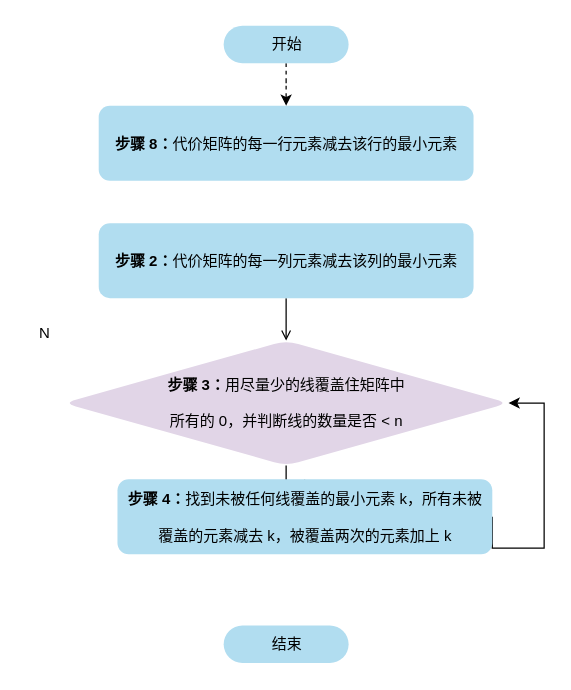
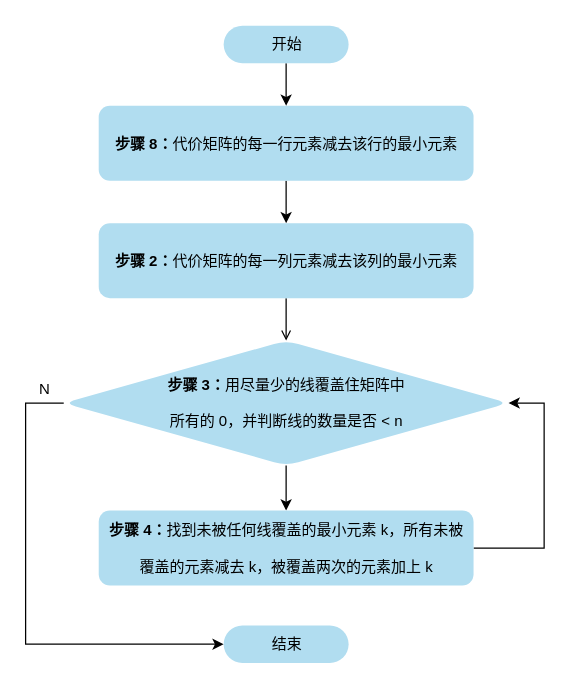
  <mxCell id="0" />
  <mxCell id="1" parent="0" />
+ <mxCell id="2" value="" style="edgeStyle=orthogonalEdgeStyle;rounded=0;orthogonalLoop=1;jettySize=auto;html=1;" edge="1" parent="1" source="3" target="5"><mxGeometry relative="1" as="geometry"><mxPoint x="228.5" y="189" as="targetPoint" /></mxGeometry></mxCell>
  <mxCell id="3" value="&lt;p style=&quot;line-height: 150%&quot;&gt;&lt;b&gt;步骤 8：&lt;/b&gt;代价矩阵的每一行元素减去该行的最小元素&lt;/p&gt;" style="rounded=1;whiteSpace=wrap;html=1;fillColor=#b1ddf0;strokeColor=none;" vertex="1" parent="1"><mxGeometry x="78.5" y="84" width="300" height="60" as="geometry" /></mxCell>
  <mxCell id="4" value="" style="edgeStyle=orthogonalEdgeStyle;rounded=0;orthogonalLoop=1;jettySize=auto;html=1;endArrow=open;" edge="1" parent="1" source="5" target="8"><mxGeometry relative="1" as="geometry" /></mxCell>
  <mxCell id="5" value="&lt;p style=&quot;line-height: 150%&quot;&gt;&lt;b&gt;步骤 2：&lt;/b&gt;代价矩阵的每一列元素减去该列的最小元素&lt;/p&gt;" style="rounded=1;whiteSpace=wrap;html=1;fillColor=#b1ddf0;strokeColor=none;" vertex="1" parent="1"><mxGeometry x="78.51" y="178" width="300" height="60" as="geometry" /></mxCell>
  <mxCell id="6" value="" style="edgeStyle=orthogonalEdgeStyle;rounded=0;orthogonalLoop=1;jettySize=auto;html=1;" edge="1" parent="1" source="8" target="10"><mxGeometry relative="1" as="geometry" /></mxCell>
- <mxCell id="8" value="&lt;span style=&quot;line-height: 100%&quot;&gt;&lt;b&gt;步骤 3：&lt;/b&gt;用尽量少的线覆盖住矩阵中&lt;br&gt;&lt;br&gt;所有的 0，并判断线的数量是否 &amp;lt; n&lt;/span&gt;" style="rhombus;whiteSpace=wrap;html=1;rounded=1;strokeColor=none;fillColor=#e1d5e7;" vertex="1" parent="1"><mxGeometry x="50.51" y="272" width="356" height="100" as="geometry" /></mxCell>
+ <mxCell id="7" style="edgeStyle=orthogonalEdgeStyle;rounded=0;orthogonalLoop=1;jettySize=auto;html=1;exitX=0;exitY=0.5;exitDx=0;exitDy=0;entryX=0;entryY=0.5;entryDx=0;entryDy=0;entryPerimeter=0;" edge="1" parent="1" source="8" target="13"><mxGeometry relative="1" as="geometry"><Array as="points"><mxPoint x="20" y="322" /><mxPoint x="20" y="515" /></Array></mxGeometry></mxCell>
+ <mxCell id="8" value="&lt;span style=&quot;line-height: 100%&quot;&gt;&lt;b&gt;步骤 3：&lt;/b&gt;用尽量少的线覆盖住矩阵中&lt;br&gt;&lt;br&gt;所有的 0，并判断线的数量是否 &amp;lt; n&lt;/span&gt;" style="rhombus;whiteSpace=wrap;html=1;rounded=1;strokeColor=none;fillColor=#b1ddf0;" vertex="1" parent="1"><mxGeometry x="50.51" y="272" width="356" height="100" as="geometry" /></mxCell>
  <mxCell id="9" style="edgeStyle=orthogonalEdgeStyle;rounded=0;orthogonalLoop=1;jettySize=auto;html=1;exitX=1;exitY=0.5;exitDx=0;exitDy=0;entryX=1;entryY=0.5;entryDx=0;entryDy=0;" edge="1" parent="1" source="10" target="8"><mxGeometry relative="1" as="geometry"><Array as="points"><mxPoint x="435" y="438" /><mxPoint x="435" y="322" /></Array></mxGeometry></mxCell>
- <mxCell id="10" value="&lt;p style=&quot;line-height: 150%&quot;&gt;&lt;b&gt;步骤 4：&lt;/b&gt;找到未被任何线覆盖的最小元素 k，所有未被&lt;/p&gt;&lt;p style=&quot;line-height: 150%&quot;&gt;覆盖的元素减去 k，被覆盖两次的元素加上 k&lt;/p&gt;" style="whiteSpace=wrap;html=1;rounded=1;strokeColor=none;fillColor=#b1ddf0;" vertex="1" parent="1"><mxGeometry x="93.51" y="383" width="300" height="60" as="geometry" /></mxCell>
- <mxCell id="11" value="" style="edgeStyle=orthogonalEdgeStyle;rounded=0;orthogonalLoop=1;jettySize=auto;html=1;dashed=1;" edge="1" parent="1" source="12" target="3"><mxGeometry relative="1" as="geometry" /></mxCell>
+ <mxCell id="10" value="&lt;p style=&quot;line-height: 150%&quot;&gt;&lt;b&gt;步骤 4：&lt;/b&gt;找到未被任何线覆盖的最小元素 k，所有未被&lt;/p&gt;&lt;p style=&quot;line-height: 150%&quot;&gt;覆盖的元素减去 k，被覆盖两次的元素加上 k&lt;/p&gt;" style="whiteSpace=wrap;html=1;rounded=1;strokeColor=none;fillColor=#b1ddf0;" vertex="1" parent="1"><mxGeometry x="78.51" y="408" width="300" height="60" as="geometry" /></mxCell>
+ <mxCell id="11" value="" style="edgeStyle=orthogonalEdgeStyle;rounded=0;orthogonalLoop=1;jettySize=auto;html=1;" edge="1" parent="1" source="12" target="3"><mxGeometry relative="1" as="geometry" /></mxCell>
  <mxCell id="12" value="开始" style="html=1;dashed=0;whitespace=wrap;shape=mxgraph.dfd.start;fillColor=#b1ddf0;strokeColor=none;" vertex="1" parent="1"><mxGeometry x="178.51" y="20" width="100" height="30" as="geometry" /></mxCell>
  <mxCell id="13" value="结束" style="html=1;dashed=0;whitespace=wrap;shape=mxgraph.dfd.start;fillColor=#b1ddf0;strokeColor=none;" vertex="1" parent="1"><mxGeometry x="178.51" y="500" width="100" height="30" as="geometry" /></mxCell>
- <mxCell id="14" value="N" style="text;html=1;align=center;verticalAlign=middle;resizable=0;points=[];autosize=1;" vertex="1" parent="1"><mxGeometry x="25" y="257" width="19" height="18" as="geometry" /></mxCell>
+ <mxCell id="14" value="N" style="text;html=1;align=center;verticalAlign=middle;resizable=0;points=[];autosize=1;" vertex="1" parent="1"><mxGeometry x="25" y="302" width="19" height="18" as="geometry" /></mxCell>
